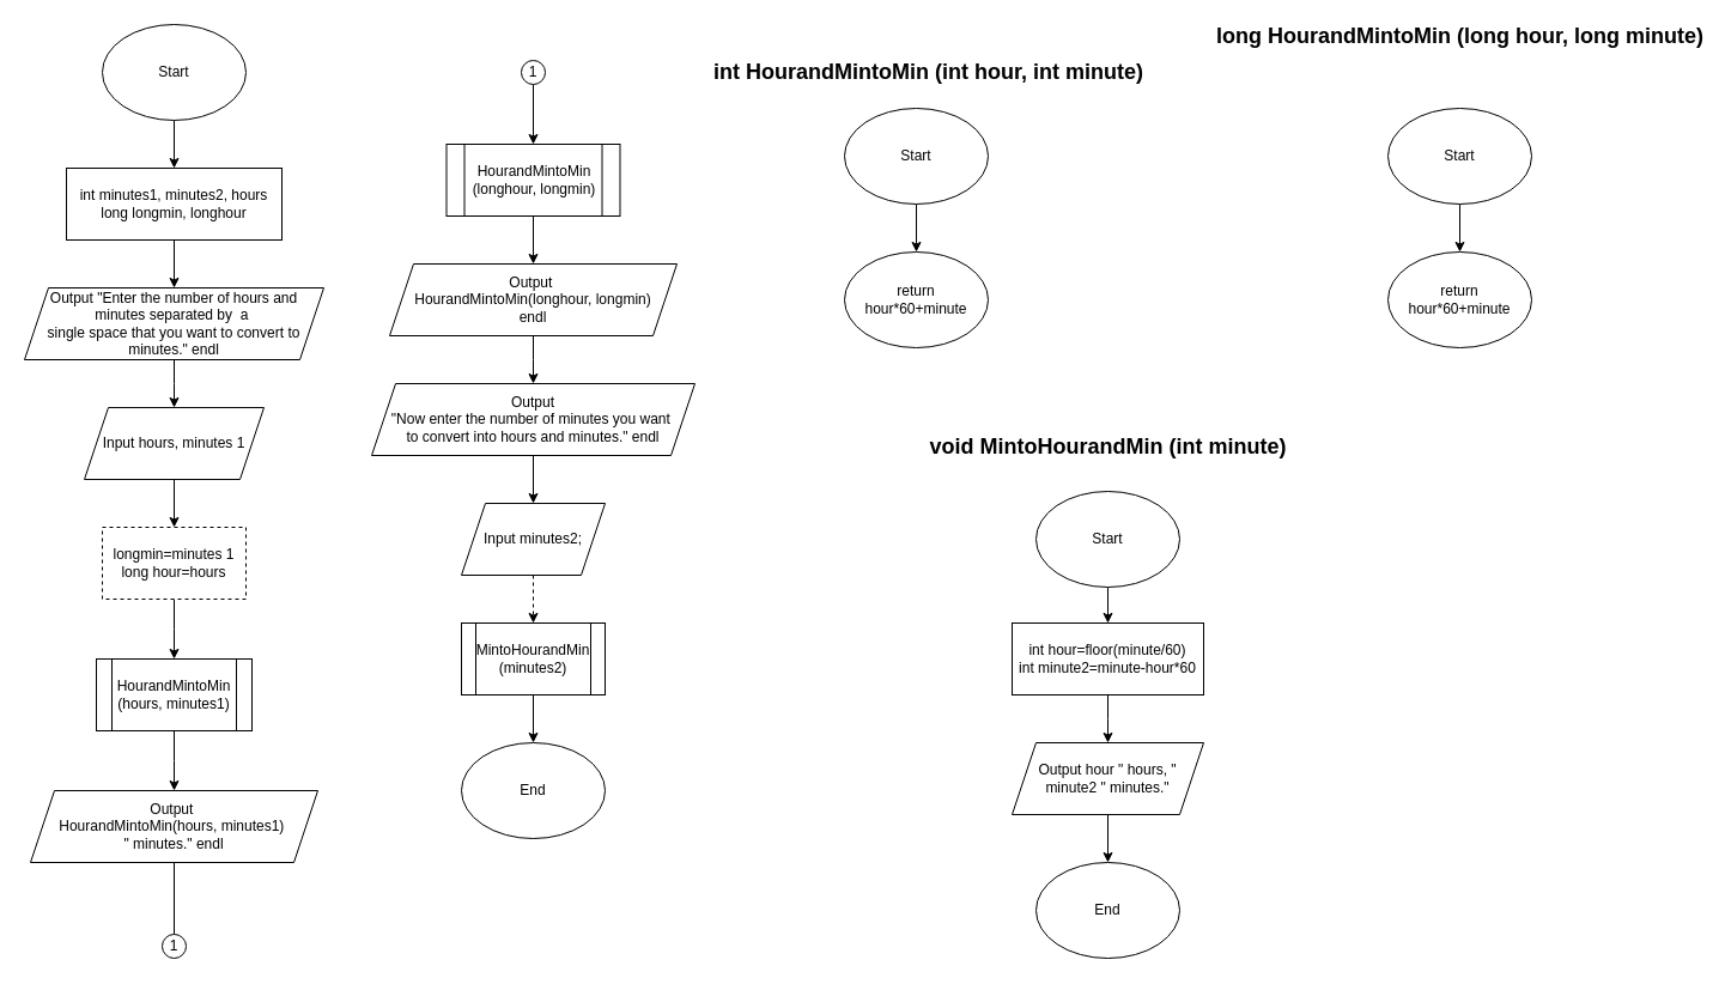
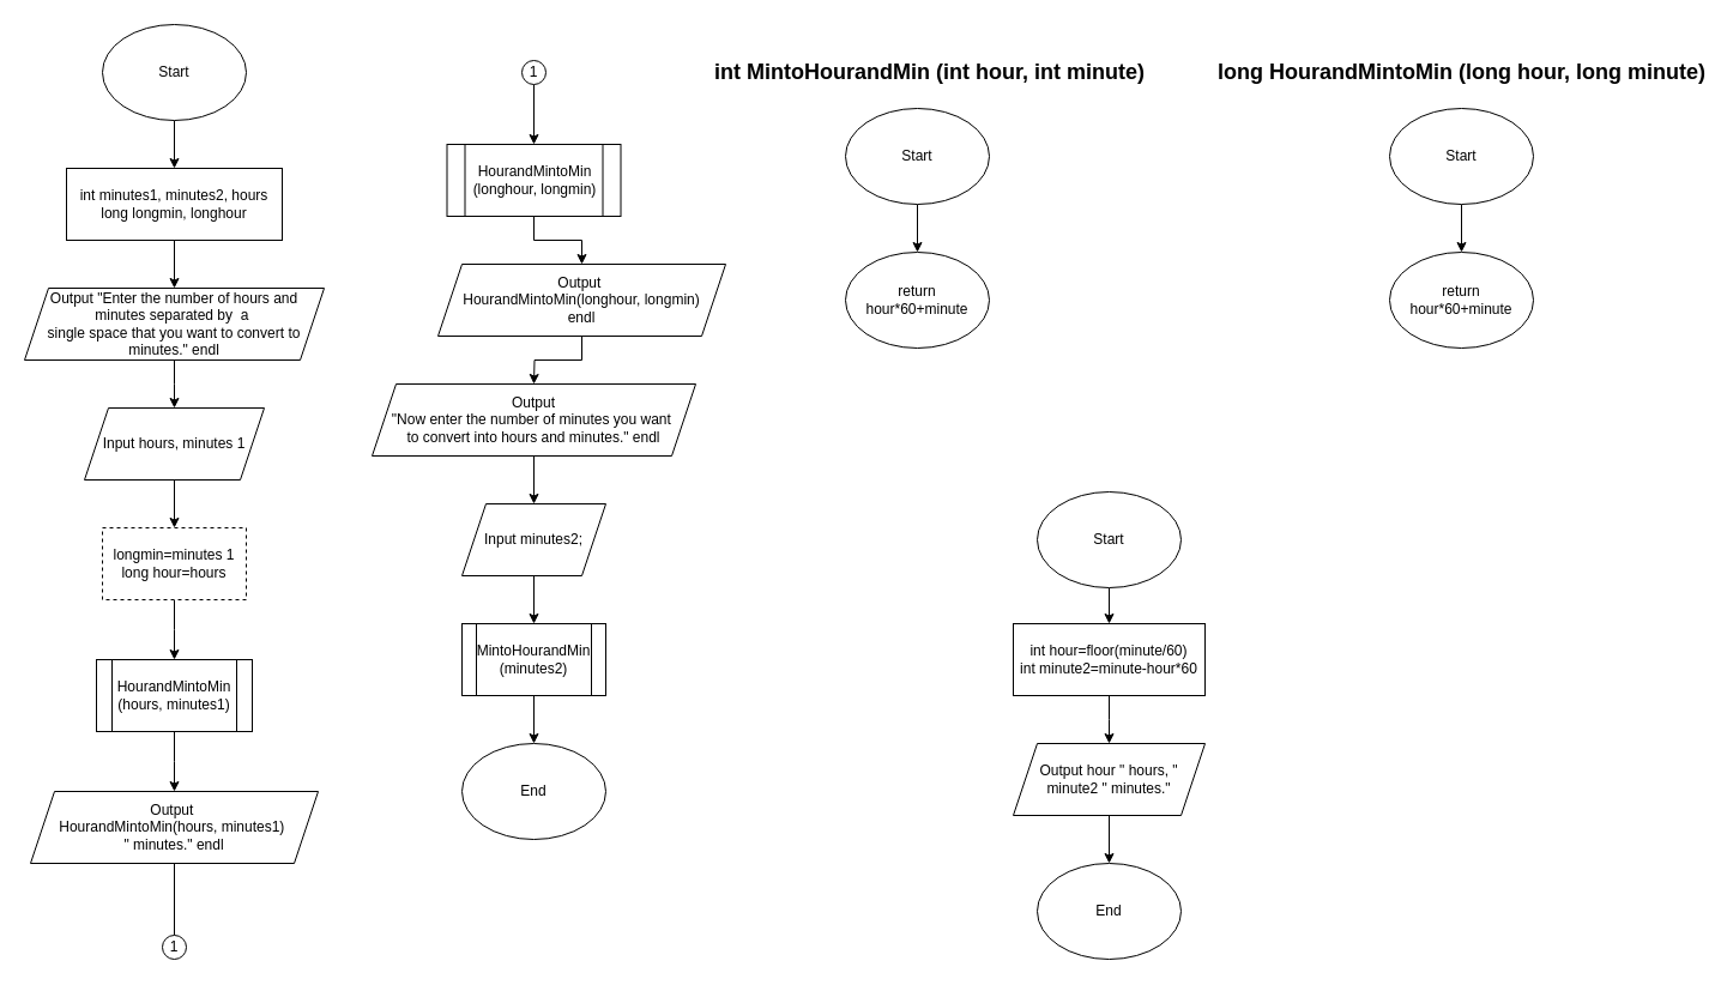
  <mxCell id="0" />
  <mxCell id="1" parent="0" />
  <mxCell id="2" style="edgeStyle=orthogonalEdgeStyle;rounded=0;orthogonalLoop=1;jettySize=auto;html=1;" edge="1" parent="1" source="3" target="5"><mxGeometry relative="1" as="geometry"><mxPoint x="145" y="140" as="targetPoint" /></mxGeometry></mxCell>
  <mxCell id="3" value="Start" style="ellipse;whiteSpace=wrap;html=1;" vertex="1" parent="1"><mxGeometry x="85" y="20" width="120" height="80" as="geometry" /></mxCell>
  <mxCell id="4" value="" style="edgeStyle=orthogonalEdgeStyle;rounded=0;orthogonalLoop=1;jettySize=auto;html=1;" edge="1" parent="1" source="5" target="7"><mxGeometry relative="1" as="geometry" /></mxCell>
  <mxCell id="5" value="&lt;div&gt;int minutes1, minutes2, hours&lt;/div&gt;&lt;div&gt;long longmin, longhour&lt;br&gt;&lt;/div&gt;" style="rounded=0;whiteSpace=wrap;html=1;" vertex="1" parent="1"><mxGeometry x="55" y="140" width="180" height="60" as="geometry" /></mxCell>
  <mxCell id="6" style="edgeStyle=orthogonalEdgeStyle;rounded=0;orthogonalLoop=1;jettySize=auto;html=1;" edge="1" parent="1" source="7"><mxGeometry relative="1" as="geometry"><mxPoint x="145" y="340" as="targetPoint" /></mxGeometry></mxCell>
  <mxCell id="7" value="&lt;div&gt;Output &quot;Enter the number of hours and minutes separated by&amp;nbsp; a&amp;nbsp;&lt;/div&gt;&lt;div&gt;single space that you want to convert to minutes.&quot; endl&lt;br&gt;&lt;/div&gt;" style="shape=parallelogram;perimeter=parallelogramPerimeter;whiteSpace=wrap;html=1;fixedSize=1;" vertex="1" parent="1"><mxGeometry x="20" y="240" width="250" height="60" as="geometry" /></mxCell>
  <mxCell id="8" value="" style="edgeStyle=orthogonalEdgeStyle;rounded=0;orthogonalLoop=1;jettySize=auto;html=1;" edge="1" parent="1" source="9" target="11"><mxGeometry relative="1" as="geometry" /></mxCell>
  <mxCell id="9" value="Input hours, minutes 1" style="shape=parallelogram;perimeter=parallelogramPerimeter;whiteSpace=wrap;html=1;fixedSize=1;" vertex="1" parent="1"><mxGeometry x="70" y="340" width="150" height="60" as="geometry" /></mxCell>
  <mxCell id="10" style="edgeStyle=orthogonalEdgeStyle;rounded=0;orthogonalLoop=1;jettySize=auto;html=1;" edge="1" parent="1" source="11"><mxGeometry relative="1" as="geometry"><mxPoint x="145" y="550" as="targetPoint" /></mxGeometry></mxCell>
  <mxCell id="11" value="&lt;div&gt;longmin=minutes 1&lt;/div&gt;&lt;div&gt;long hour=hours&lt;br&gt;&lt;/div&gt;" style="rounded=0;whiteSpace=wrap;html=1;dashed=1;" vertex="1" parent="1"><mxGeometry x="85" y="440" width="120" height="60" as="geometry" /></mxCell>
  <mxCell id="12" style="edgeStyle=orthogonalEdgeStyle;rounded=0;orthogonalLoop=1;jettySize=auto;html=1;" edge="1" parent="1" source="13"><mxGeometry relative="1" as="geometry"><mxPoint x="145" y="660" as="targetPoint" /></mxGeometry></mxCell>
  <mxCell id="13" value="&lt;div&gt;HourandMintoMin&lt;/div&gt;&lt;div&gt;(hours, minutes1)&lt;br&gt;&lt;/div&gt;" style="shape=process;whiteSpace=wrap;html=1;backgroundOutline=1;" vertex="1" parent="1"><mxGeometry x="80" y="550" width="130" height="60" as="geometry" /></mxCell>
  <mxCell id="14" value="Output&amp;nbsp;&lt;div&gt;HourandMintoMin(hours, minutes1)&amp;nbsp;&lt;/div&gt;&lt;div&gt;&quot; minutes.&quot; endl&lt;br&gt;&lt;/div&gt; " style="shape=parallelogram;perimeter=parallelogramPerimeter;whiteSpace=wrap;html=1;fixedSize=1;" vertex="1" parent="1"><mxGeometry x="25" y="660" width="240" height="60" as="geometry" /></mxCell>
  <mxCell id="15" value="" style="endArrow=none;html=1;rounded=0;" edge="1" parent="1"><mxGeometry width="50" height="50" relative="1" as="geometry"><mxPoint x="145" y="780" as="sourcePoint" /><mxPoint x="145" y="720" as="targetPoint" /></mxGeometry></mxCell>
  <mxCell id="16" value="1" style="ellipse;whiteSpace=wrap;html=1;aspect=fixed;" vertex="1" parent="1"><mxGeometry x="135" y="780" width="20" height="20" as="geometry" /></mxCell>
  <mxCell id="17" value="" style="edgeStyle=orthogonalEdgeStyle;rounded=0;orthogonalLoop=1;jettySize=auto;html=1;" edge="1" parent="1" source="18" target="20"><mxGeometry relative="1" as="geometry" /></mxCell>
  <mxCell id="18" value="1" style="ellipse;whiteSpace=wrap;html=1;aspect=fixed;" vertex="1" parent="1"><mxGeometry x="435" y="50" width="20" height="20" as="geometry" /></mxCell>
  <mxCell id="19" value="" style="edgeStyle=orthogonalEdgeStyle;rounded=0;orthogonalLoop=1;jettySize=auto;html=1;" edge="1" parent="1" source="20" target="22"><mxGeometry relative="1" as="geometry" /></mxCell>
  <mxCell id="20" value="&lt;div&gt;HourandMintoMin&lt;/div&gt;&lt;div&gt;(longhour, longmin)&lt;br&gt;&lt;/div&gt;" style="shape=process;whiteSpace=wrap;html=1;backgroundOutline=1;" vertex="1" parent="1"><mxGeometry x="372.5" y="120" width="145" height="60" as="geometry" /></mxCell>
  <mxCell id="21" style="edgeStyle=orthogonalEdgeStyle;rounded=0;orthogonalLoop=1;jettySize=auto;html=1;" edge="1" parent="1" source="22"><mxGeometry relative="1" as="geometry"><mxPoint x="445" y="320" as="targetPoint" /></mxGeometry></mxCell>
- <mxCell id="22" value="Output&amp;nbsp;&lt;div&gt;HourandMintoMin(longhour, longmin)&lt;/div&gt;&lt;div&gt;endl&lt;br&gt;&lt;/div&gt; " style="shape=parallelogram;perimeter=parallelogramPerimeter;whiteSpace=wrap;html=1;fixedSize=1;" vertex="1" parent="1"><mxGeometry x="325" y="220" width="240" height="60" as="geometry" /></mxCell>
+ <mxCell id="22" value="Output&amp;nbsp;&lt;div&gt;HourandMintoMin(longhour, longmin)&lt;/div&gt;&lt;div&gt;endl&lt;br&gt;&lt;/div&gt; " style="shape=parallelogram;perimeter=parallelogramPerimeter;whiteSpace=wrap;html=1;fixedSize=1;" vertex="1" parent="1"><mxGeometry x="365" y="220" width="240" height="60" as="geometry" /></mxCell>
  <mxCell id="23" style="edgeStyle=orthogonalEdgeStyle;rounded=0;orthogonalLoop=1;jettySize=auto;html=1;" edge="1" parent="1" source="24" target="26"><mxGeometry relative="1" as="geometry"><mxPoint x="445" y="420" as="targetPoint" /></mxGeometry></mxCell>
  <mxCell id="24" value="&lt;div&gt;Output &lt;br&gt;&lt;/div&gt;&lt;div&gt;&quot;Now enter the number of minutes you want&amp;nbsp;&lt;/div&gt;&lt;div&gt;to convert into hours and minutes.&quot; endl&lt;br&gt;&lt;/div&gt;" style="shape=parallelogram;perimeter=parallelogramPerimeter;whiteSpace=wrap;html=1;fixedSize=1;" vertex="1" parent="1"><mxGeometry x="310" y="320" width="270" height="60" as="geometry" /></mxCell>
- <mxCell id="25" value="" style="edgeStyle=orthogonalEdgeStyle;rounded=0;orthogonalLoop=1;jettySize=auto;html=1;dashed=1;" edge="1" parent="1" source="26" target="28"><mxGeometry relative="1" as="geometry" /></mxCell>
+ <mxCell id="25" value="" style="edgeStyle=orthogonalEdgeStyle;rounded=0;orthogonalLoop=1;jettySize=auto;html=1;" edge="1" parent="1" source="26" target="28"><mxGeometry relative="1" as="geometry" /></mxCell>
  <mxCell id="26" value="Input minutes2;" style="shape=parallelogram;perimeter=parallelogramPerimeter;whiteSpace=wrap;html=1;fixedSize=1;" vertex="1" parent="1"><mxGeometry x="385" y="420" width="120" height="60" as="geometry" /></mxCell>
  <mxCell id="27" style="edgeStyle=orthogonalEdgeStyle;rounded=0;orthogonalLoop=1;jettySize=auto;html=1;" edge="1" parent="1" source="28" target="29"><mxGeometry relative="1" as="geometry"><mxPoint x="445" y="620" as="targetPoint" /></mxGeometry></mxCell>
  <mxCell id="28" value="&lt;div&gt;MintoHourandMin&lt;/div&gt;&lt;div&gt;(minutes2)&lt;/div&gt;" style="shape=process;whiteSpace=wrap;html=1;backgroundOutline=1;" vertex="1" parent="1"><mxGeometry x="385" y="520" width="120" height="60" as="geometry" /></mxCell>
  <mxCell id="29" value="End" style="ellipse;whiteSpace=wrap;html=1;" vertex="1" parent="1"><mxGeometry x="385" y="620" width="120" height="80" as="geometry" /></mxCell>
- <mxCell id="30" value="int HourandMintoMin (int hour, int minute)" style="text;html=1;align=center;verticalAlign=middle;resizable=0;points=[];autosize=1;strokeColor=none;fillColor=none;fontSize=18;fontStyle=1" vertex="1" parent="1"><mxGeometry x="600" y="40" width="350" height="40" as="geometry" /></mxCell>
- <mxCell id="31" value="long HourandMintoMin (long hour, long minute)" style="text;html=1;align=center;verticalAlign=middle;resizable=0;points=[];autosize=1;strokeColor=none;fillColor=none;fontSize=18;fontStyle=1" vertex="1" parent="1"><mxGeometry x="1019" y="10" width="400" height="40" as="geometry" /></mxCell>
+ <mxCell id="30" value="int MintoHourandMin (int hour, int minute)" style="text;html=1;align=center;verticalAlign=middle;resizable=0;points=[];autosize=1;strokeColor=none;fillColor=none;fontSize=18;fontStyle=1" vertex="1" parent="1"><mxGeometry x="600" y="40" width="350" height="40" as="geometry" /></mxCell>
+ <mxCell id="31" value="long HourandMintoMin (long hour, long minute)" style="text;html=1;align=center;verticalAlign=middle;resizable=0;points=[];autosize=1;strokeColor=none;fillColor=none;fontSize=18;fontStyle=1" vertex="1" parent="1"><mxGeometry x="1019" y="40" width="400" height="40" as="geometry" /></mxCell>
  <mxCell id="32" style="edgeStyle=orthogonalEdgeStyle;rounded=0;orthogonalLoop=1;jettySize=auto;html=1;" edge="1" parent="1" source="33" target="34"><mxGeometry relative="1" as="geometry"><mxPoint x="765" y="220" as="targetPoint" /></mxGeometry></mxCell>
  <mxCell id="33" value="Start" style="ellipse;whiteSpace=wrap;html=1;" vertex="1" parent="1"><mxGeometry x="705" y="90" width="120" height="80" as="geometry" /></mxCell>
  <mxCell id="34" value="return hour*60+minute " style="ellipse;whiteSpace=wrap;html=1;" vertex="1" parent="1"><mxGeometry x="705" y="210" width="120" height="80" as="geometry" /></mxCell>
  <mxCell id="35" style="edgeStyle=orthogonalEdgeStyle;rounded=0;orthogonalLoop=1;jettySize=auto;html=1;" edge="1" parent="1" source="36" target="37"><mxGeometry relative="1" as="geometry"><mxPoint x="1219" y="220" as="targetPoint" /></mxGeometry></mxCell>
  <mxCell id="36" value="Start" style="ellipse;whiteSpace=wrap;html=1;" vertex="1" parent="1"><mxGeometry x="1159" y="90" width="120" height="80" as="geometry" /></mxCell>
  <mxCell id="37" value="return hour*60+minute " style="ellipse;whiteSpace=wrap;html=1;" vertex="1" parent="1"><mxGeometry x="1159" y="210" width="120" height="80" as="geometry" /></mxCell>
- <mxCell id="38" value="&lt;font style=&quot;font-size: 18px;&quot;&gt;&lt;b&gt;void MintoHourandMin (int minute)&lt;br&gt;&lt;/b&gt;&lt;/font&gt;" style="text;html=1;align=center;verticalAlign=middle;resizable=0;points=[];autosize=1;strokeColor=none;fillColor=none;" vertex="1" parent="1"><mxGeometry x="765" y="353" width="320" height="40" as="geometry" /></mxCell>
  <mxCell id="39" value="" style="edgeStyle=orthogonalEdgeStyle;rounded=0;orthogonalLoop=1;jettySize=auto;html=1;" edge="1" parent="1" source="40" target="42"><mxGeometry relative="1" as="geometry" /></mxCell>
  <mxCell id="40" value="Start" style="ellipse;whiteSpace=wrap;html=1;" vertex="1" parent="1"><mxGeometry x="865" y="410" width="120" height="80" as="geometry" /></mxCell>
  <mxCell id="41" style="edgeStyle=orthogonalEdgeStyle;rounded=0;orthogonalLoop=1;jettySize=auto;html=1;" edge="1" parent="1" source="42"><mxGeometry relative="1" as="geometry"><mxPoint x="925" y="620" as="targetPoint" /></mxGeometry></mxCell>
  <mxCell id="42" value="&lt;div&gt;int hour=floor(minute/60)&lt;/div&gt;&lt;div&gt;int minute2=minute-hour*60&lt;br&gt;&lt;/div&gt;" style="rounded=0;whiteSpace=wrap;html=1;" vertex="1" parent="1"><mxGeometry x="845" y="520" width="160" height="60" as="geometry" /></mxCell>
  <mxCell id="43" value="" style="edgeStyle=orthogonalEdgeStyle;rounded=0;orthogonalLoop=1;jettySize=auto;html=1;" edge="1" parent="1" source="44" target="45"><mxGeometry relative="1" as="geometry" /></mxCell>
  <mxCell id="44" value="&lt;div&gt;Output hour &quot; hours, &quot;&lt;/div&gt;&lt;div&gt;minute2 &quot; minutes.&quot;&lt;br&gt;&lt;/div&gt;" style="shape=parallelogram;perimeter=parallelogramPerimeter;whiteSpace=wrap;html=1;fixedSize=1;" vertex="1" parent="1"><mxGeometry x="845" y="620" width="160" height="60" as="geometry" /></mxCell>
  <mxCell id="45" value="End" style="ellipse;whiteSpace=wrap;html=1;" vertex="1" parent="1"><mxGeometry x="865" y="720" width="120" height="80" as="geometry" /></mxCell>
